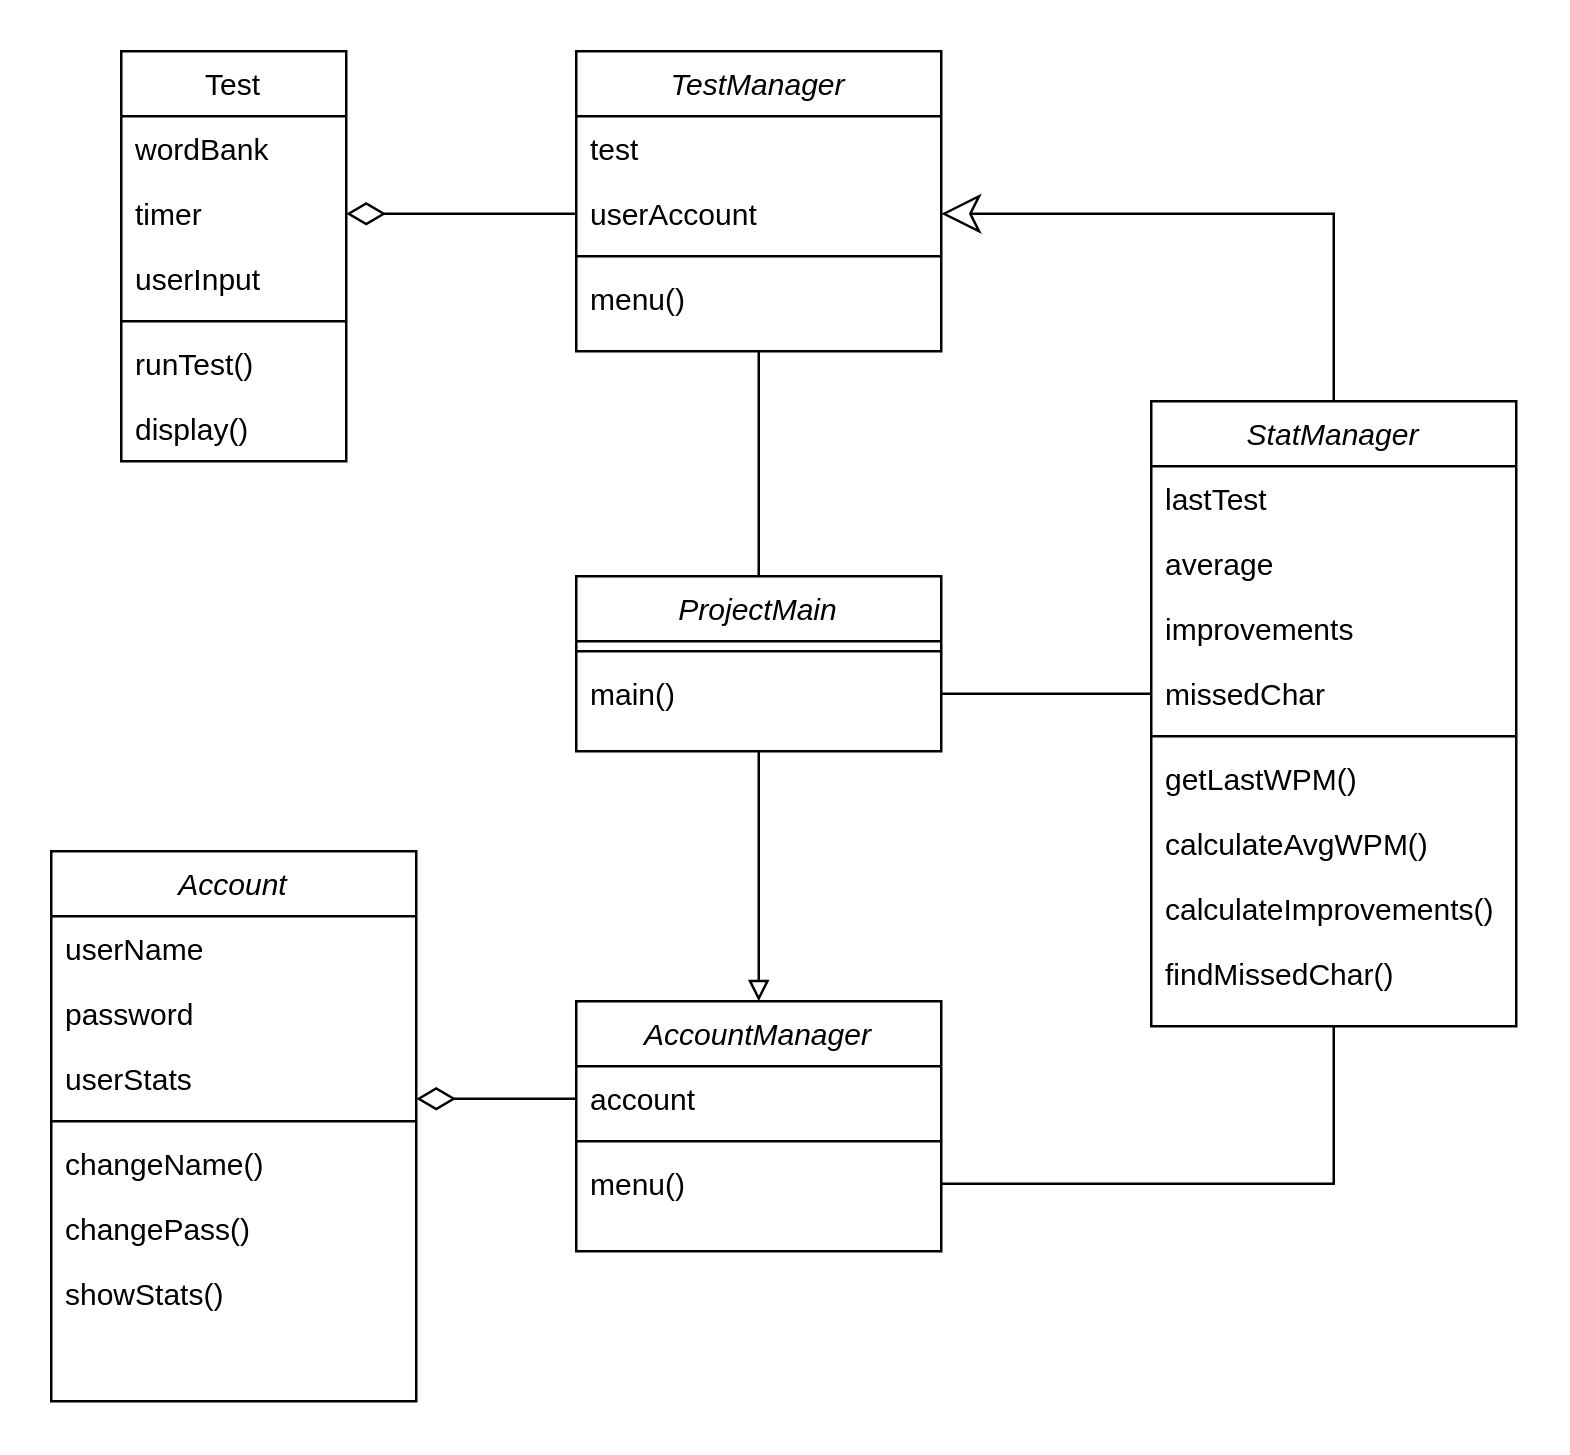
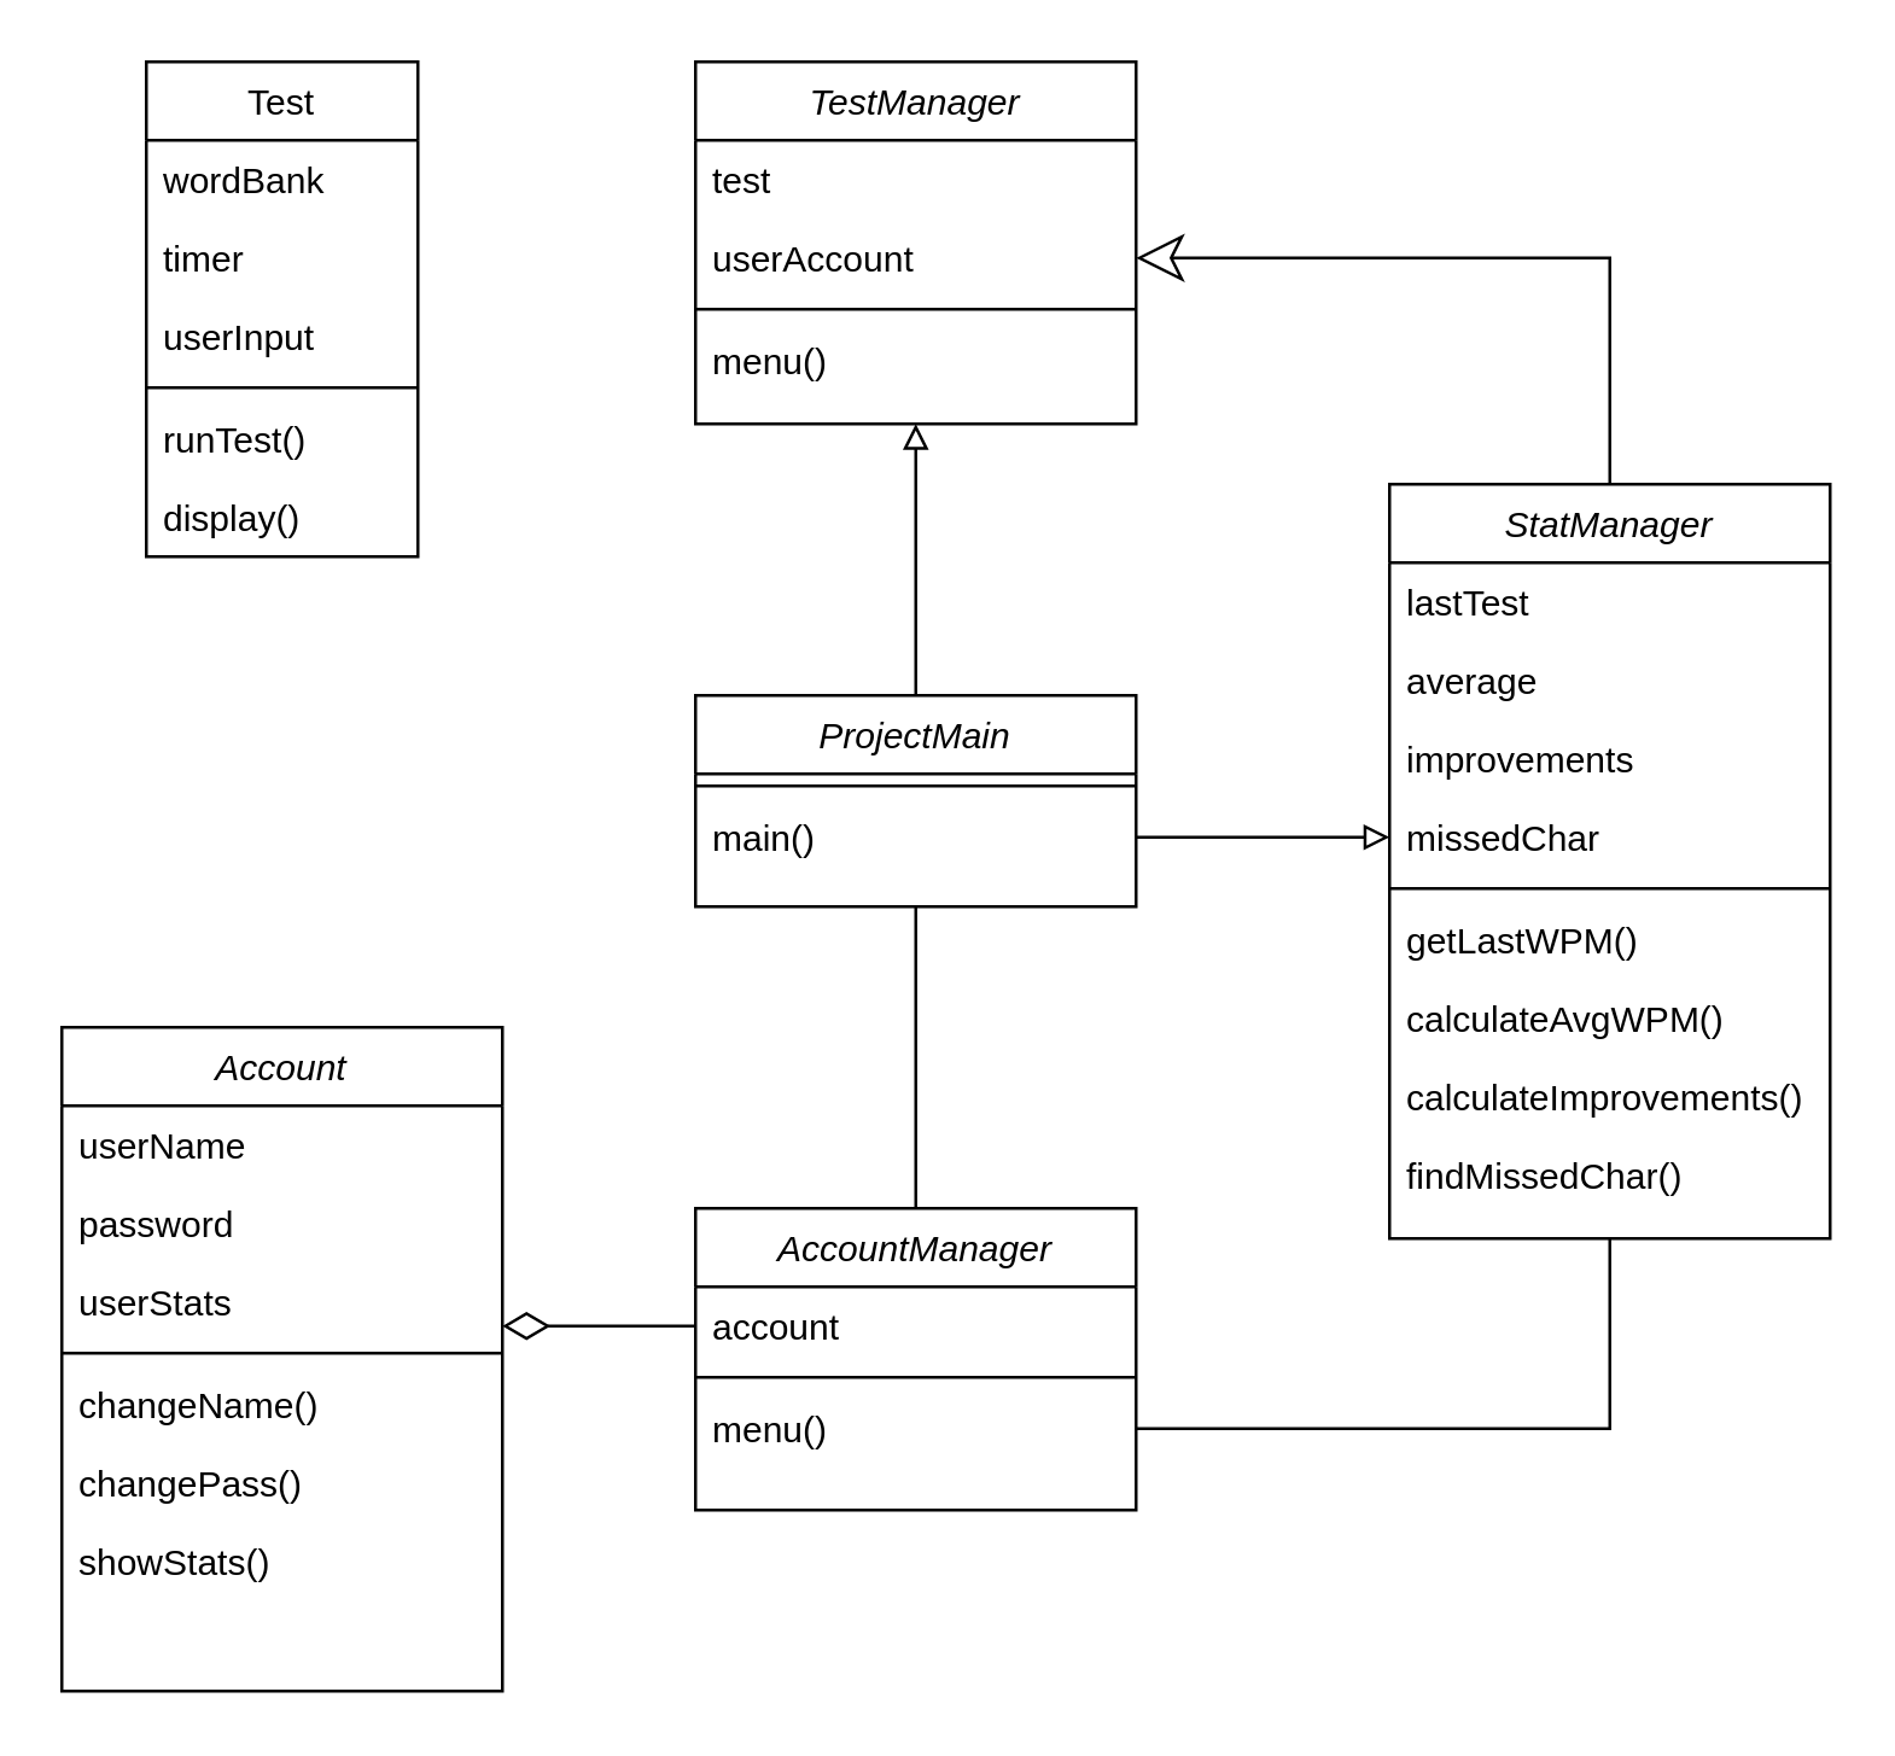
  <mxCell id="0" />
  <mxCell id="1" parent="0" />
  <mxCell id="2" value="TestManager" style="swimlane;fontStyle=2;align=center;verticalAlign=top;childLayout=stackLayout;horizontal=1;startSize=26;horizontalStack=0;resizeParent=1;resizeLast=0;collapsible=1;marginBottom=0;rounded=0;shadow=0;strokeWidth=1;" parent="1" vertex="1"><mxGeometry x="230" y="20" width="146" height="120" as="geometry"><mxRectangle x="230" y="140" width="160" height="26" as="alternateBounds" /></mxGeometry></mxCell>
  <mxCell id="3" value="test" style="text;align=left;verticalAlign=top;spacingLeft=4;spacingRight=4;overflow=hidden;rotatable=0;points=[[0,0.5],[1,0.5]];portConstraint=eastwest;" parent="2" vertex="1"><mxGeometry y="26" width="146" height="26" as="geometry" /></mxCell>
  <mxCell id="4" value="userAccount" style="text;align=left;verticalAlign=top;spacingLeft=4;spacingRight=4;overflow=hidden;rotatable=0;points=[[0,0.5],[1,0.5]];portConstraint=eastwest;rounded=0;shadow=0;html=0;" parent="2" vertex="1"><mxGeometry y="52" width="146" height="26" as="geometry" /></mxCell>
  <mxCell id="5" value="" style="line;html=1;strokeWidth=1;align=left;verticalAlign=middle;spacingTop=-1;spacingLeft=3;spacingRight=3;rotatable=0;labelPosition=right;points=[];portConstraint=eastwest;" parent="2" vertex="1"><mxGeometry y="78" width="146" height="8" as="geometry" /></mxCell>
  <mxCell id="6" value="menu()" style="text;align=left;verticalAlign=top;spacingLeft=4;spacingRight=4;overflow=hidden;rotatable=0;points=[[0,0.5],[1,0.5]];portConstraint=eastwest;rounded=0;shadow=0;html=0;" vertex="1" parent="2"><mxGeometry y="86" width="146" height="26" as="geometry" /></mxCell>
  <mxCell id="7" value="Test" style="swimlane;fontStyle=0;align=center;verticalAlign=top;childLayout=stackLayout;horizontal=1;startSize=26;horizontalStack=0;resizeParent=1;resizeLast=0;collapsible=1;marginBottom=0;rounded=0;shadow=0;strokeWidth=1;" parent="1" vertex="1"><mxGeometry x="48" y="20" width="90" height="164" as="geometry"><mxRectangle x="550" y="140" width="160" height="26" as="alternateBounds" /></mxGeometry></mxCell>
  <mxCell id="8" value="wordBank" style="text;align=left;verticalAlign=top;spacingLeft=4;spacingRight=4;overflow=hidden;rotatable=0;points=[[0,0.5],[1,0.5]];portConstraint=eastwest;" parent="7" vertex="1"><mxGeometry y="26" width="90" height="26" as="geometry" /></mxCell>
  <mxCell id="9" value="timer" style="text;align=left;verticalAlign=top;spacingLeft=4;spacingRight=4;overflow=hidden;rotatable=0;points=[[0,0.5],[1,0.5]];portConstraint=eastwest;rounded=0;shadow=0;html=0;" parent="7" vertex="1"><mxGeometry y="52" width="90" height="26" as="geometry" /></mxCell>
  <mxCell id="10" value="userInput" style="text;align=left;verticalAlign=top;spacingLeft=4;spacingRight=4;overflow=hidden;rotatable=0;points=[[0,0.5],[1,0.5]];portConstraint=eastwest;rounded=0;shadow=0;html=0;" parent="7" vertex="1"><mxGeometry y="78" width="90" height="26" as="geometry" /></mxCell>
  <mxCell id="11" value="" style="line;html=1;strokeWidth=1;align=left;verticalAlign=middle;spacingTop=-1;spacingLeft=3;spacingRight=3;rotatable=0;labelPosition=right;points=[];portConstraint=eastwest;" parent="7" vertex="1"><mxGeometry y="104" width="90" height="8" as="geometry" /></mxCell>
  <mxCell id="12" value="runTest()" style="text;align=left;verticalAlign=top;spacingLeft=4;spacingRight=4;overflow=hidden;rotatable=0;points=[[0,0.5],[1,0.5]];portConstraint=eastwest;" parent="7" vertex="1"><mxGeometry y="112" width="90" height="26" as="geometry" /></mxCell>
  <mxCell id="13" value="display()" style="text;align=left;verticalAlign=top;spacingLeft=4;spacingRight=4;overflow=hidden;rotatable=0;points=[[0,0.5],[1,0.5]];portConstraint=eastwest;" parent="7" vertex="1"><mxGeometry y="138" width="90" height="26" as="geometry" /></mxCell>
  <mxCell id="14" style="edgeStyle=orthogonalEdgeStyle;rounded=0;orthogonalLoop=1;jettySize=auto;html=1;exitX=0.5;exitY=0;exitDx=0;exitDy=0;entryX=1;entryY=0.5;entryDx=0;entryDy=0;endArrow=classic;endFill=0;endSize=13;strokeWidth=1;" edge="1" parent="1" source="15" target="4"><mxGeometry relative="1" as="geometry" /></mxCell>
  <mxCell id="15" value="StatManager" style="swimlane;fontStyle=2;align=center;verticalAlign=top;childLayout=stackLayout;horizontal=1;startSize=26;horizontalStack=0;resizeParent=1;resizeLast=0;collapsible=1;marginBottom=0;rounded=0;shadow=0;strokeWidth=1;" vertex="1" parent="1"><mxGeometry x="460" y="160" width="146" height="250" as="geometry"><mxRectangle x="230" y="140" width="160" height="26" as="alternateBounds" /></mxGeometry></mxCell>
  <mxCell id="16" value="lastTest" style="text;align=left;verticalAlign=top;spacingLeft=4;spacingRight=4;overflow=hidden;rotatable=0;points=[[0,0.5],[1,0.5]];portConstraint=eastwest;" vertex="1" parent="15"><mxGeometry y="26" width="146" height="26" as="geometry" /></mxCell>
  <mxCell id="17" value="average" style="text;align=left;verticalAlign=top;spacingLeft=4;spacingRight=4;overflow=hidden;rotatable=0;points=[[0,0.5],[1,0.5]];portConstraint=eastwest;rounded=0;shadow=0;html=0;" vertex="1" parent="15"><mxGeometry y="52" width="146" height="26" as="geometry" /></mxCell>
  <mxCell id="18" value="improvements&#10;" style="text;align=left;verticalAlign=top;spacingLeft=4;spacingRight=4;overflow=hidden;rotatable=0;points=[[0,0.5],[1,0.5]];portConstraint=eastwest;rounded=0;shadow=0;html=0;" vertex="1" parent="15"><mxGeometry y="78" width="146" height="26" as="geometry" /></mxCell>
  <mxCell id="19" value="missedChar" style="text;align=left;verticalAlign=top;spacingLeft=4;spacingRight=4;overflow=hidden;rotatable=0;points=[[0,0.5],[1,0.5]];portConstraint=eastwest;rounded=0;shadow=0;html=0;" vertex="1" parent="15"><mxGeometry y="104" width="146" height="26" as="geometry" /></mxCell>
  <mxCell id="20" value="" style="line;html=1;strokeWidth=1;align=left;verticalAlign=middle;spacingTop=-1;spacingLeft=3;spacingRight=3;rotatable=0;labelPosition=right;points=[];portConstraint=eastwest;" vertex="1" parent="15"><mxGeometry y="130" width="146" height="8" as="geometry" /></mxCell>
  <mxCell id="21" value="getLastWPM()" style="text;align=left;verticalAlign=top;spacingLeft=4;spacingRight=4;overflow=hidden;rotatable=0;points=[[0,0.5],[1,0.5]];portConstraint=eastwest;rounded=0;shadow=0;html=0;" vertex="1" parent="15"><mxGeometry y="138" width="146" height="26" as="geometry" /></mxCell>
  <mxCell id="22" value="calculateAvgWPM()" style="text;align=left;verticalAlign=top;spacingLeft=4;spacingRight=4;overflow=hidden;rotatable=0;points=[[0,0.5],[1,0.5]];portConstraint=eastwest;rounded=0;shadow=0;html=0;" vertex="1" parent="15"><mxGeometry y="164" width="146" height="26" as="geometry" /></mxCell>
  <mxCell id="23" value="calculateImprovements()" style="text;align=left;verticalAlign=top;spacingLeft=4;spacingRight=4;overflow=hidden;rotatable=0;points=[[0,0.5],[1,0.5]];portConstraint=eastwest;rounded=0;shadow=0;html=0;" vertex="1" parent="15"><mxGeometry y="190" width="146" height="26" as="geometry" /></mxCell>
  <mxCell id="24" value="findMissedChar()" style="text;align=left;verticalAlign=top;spacingLeft=4;spacingRight=4;overflow=hidden;rotatable=0;points=[[0,0.5],[1,0.5]];portConstraint=eastwest;rounded=0;shadow=0;html=0;" vertex="1" parent="15"><mxGeometry y="216" width="146" height="26" as="geometry" /></mxCell>
  <mxCell id="25" value="AccountManager" style="swimlane;fontStyle=2;align=center;verticalAlign=top;childLayout=stackLayout;horizontal=1;startSize=26;horizontalStack=0;resizeParent=1;resizeLast=0;collapsible=1;marginBottom=0;rounded=0;shadow=0;strokeWidth=1;" vertex="1" parent="1"><mxGeometry x="230" y="400" width="146" height="100" as="geometry"><mxRectangle x="230" y="140" width="160" height="26" as="alternateBounds" /></mxGeometry></mxCell>
  <mxCell id="26" value="account" style="text;align=left;verticalAlign=top;spacingLeft=4;spacingRight=4;overflow=hidden;rotatable=0;points=[[0,0.5],[1,0.5]];portConstraint=eastwest;" vertex="1" parent="25"><mxGeometry y="26" width="146" height="26" as="geometry" /></mxCell>
  <mxCell id="27" value="" style="line;html=1;strokeWidth=1;align=left;verticalAlign=middle;spacingTop=-1;spacingLeft=3;spacingRight=3;rotatable=0;labelPosition=right;points=[];portConstraint=eastwest;" vertex="1" parent="25"><mxGeometry y="52" width="146" height="8" as="geometry" /></mxCell>
  <mxCell id="28" value="menu()" style="text;align=left;verticalAlign=top;spacingLeft=4;spacingRight=4;overflow=hidden;rotatable=0;points=[[0,0.5],[1,0.5]];portConstraint=eastwest;rounded=0;shadow=0;html=0;" vertex="1" parent="25"><mxGeometry y="60" width="146" height="26" as="geometry" /></mxCell>
  <mxCell id="29" value="Account" style="swimlane;fontStyle=2;align=center;verticalAlign=top;childLayout=stackLayout;horizontal=1;startSize=26;horizontalStack=0;resizeParent=1;resizeLast=0;collapsible=1;marginBottom=0;rounded=0;shadow=0;strokeWidth=1;" vertex="1" parent="1"><mxGeometry x="20" y="340" width="146" height="220" as="geometry"><mxRectangle x="230" y="140" width="160" height="26" as="alternateBounds" /></mxGeometry></mxCell>
  <mxCell id="30" value="userName&#10;" style="text;align=left;verticalAlign=top;spacingLeft=4;spacingRight=4;overflow=hidden;rotatable=0;points=[[0,0.5],[1,0.5]];portConstraint=eastwest;" vertex="1" parent="29"><mxGeometry y="26" width="146" height="26" as="geometry" /></mxCell>
  <mxCell id="31" value="password" style="text;align=left;verticalAlign=top;spacingLeft=4;spacingRight=4;overflow=hidden;rotatable=0;points=[[0,0.5],[1,0.5]];portConstraint=eastwest;rounded=0;shadow=0;html=0;" vertex="1" parent="29"><mxGeometry y="52" width="146" height="26" as="geometry" /></mxCell>
  <mxCell id="32" value="userStats" style="text;align=left;verticalAlign=top;spacingLeft=4;spacingRight=4;overflow=hidden;rotatable=0;points=[[0,0.5],[1,0.5]];portConstraint=eastwest;rounded=0;shadow=0;html=0;" vertex="1" parent="29"><mxGeometry y="78" width="146" height="26" as="geometry" /></mxCell>
  <mxCell id="33" value="" style="line;html=1;strokeWidth=1;align=left;verticalAlign=middle;spacingTop=-1;spacingLeft=3;spacingRight=3;rotatable=0;labelPosition=right;points=[];portConstraint=eastwest;" vertex="1" parent="29"><mxGeometry y="104" width="146" height="8" as="geometry" /></mxCell>
  <mxCell id="34" value="changeName()" style="text;align=left;verticalAlign=top;spacingLeft=4;spacingRight=4;overflow=hidden;rotatable=0;points=[[0,0.5],[1,0.5]];portConstraint=eastwest;rounded=0;shadow=0;html=0;" vertex="1" parent="29"><mxGeometry y="112" width="146" height="26" as="geometry" /></mxCell>
  <mxCell id="35" value="changePass()" style="text;align=left;verticalAlign=top;spacingLeft=4;spacingRight=4;overflow=hidden;rotatable=0;points=[[0,0.5],[1,0.5]];portConstraint=eastwest;rounded=0;shadow=0;html=0;" vertex="1" parent="29"><mxGeometry y="138" width="146" height="26" as="geometry" /></mxCell>
  <mxCell id="36" value="showStats()" style="text;align=left;verticalAlign=top;spacingLeft=4;spacingRight=4;overflow=hidden;rotatable=0;points=[[0,0.5],[1,0.5]];portConstraint=eastwest;rounded=0;shadow=0;html=0;" vertex="1" parent="29"><mxGeometry y="164" width="146" height="26" as="geometry" /></mxCell>
- <mxCell id="37" style="edgeStyle=orthogonalEdgeStyle;rounded=0;orthogonalLoop=1;jettySize=auto;html=1;exitX=0.5;exitY=0;exitDx=0;exitDy=0;entryX=0.5;entryY=1;entryDx=0;entryDy=0;endArrow=none;endFill=0;" edge="1" parent="1" source="39" target="2"><mxGeometry relative="1" as="geometry" /></mxCell>
- <mxCell id="38" style="edgeStyle=orthogonalEdgeStyle;rounded=0;orthogonalLoop=1;jettySize=auto;html=1;exitX=0.5;exitY=1;exitDx=0;exitDy=0;entryX=0.5;entryY=0;entryDx=0;entryDy=0;endArrow=block;endFill=0;" edge="1" parent="1" source="39" target="25"><mxGeometry relative="1" as="geometry" /></mxCell>
+ <mxCell id="37" style="edgeStyle=orthogonalEdgeStyle;rounded=0;orthogonalLoop=1;jettySize=auto;html=1;exitX=0.5;exitY=0;exitDx=0;exitDy=0;entryX=0.5;entryY=1;entryDx=0;entryDy=0;endArrow=block;endFill=0;" edge="1" parent="1" source="39" target="2"><mxGeometry relative="1" as="geometry" /></mxCell>
+ <mxCell id="38" style="edgeStyle=orthogonalEdgeStyle;rounded=0;orthogonalLoop=1;jettySize=auto;html=1;exitX=0.5;exitY=1;exitDx=0;exitDy=0;entryX=0.5;entryY=0;entryDx=0;entryDy=0;endArrow=none;endFill=0;" edge="1" parent="1" source="39" target="25"><mxGeometry relative="1" as="geometry" /></mxCell>
  <mxCell id="39" value="ProjectMain" style="swimlane;fontStyle=2;align=center;verticalAlign=top;childLayout=stackLayout;horizontal=1;startSize=26;horizontalStack=0;resizeParent=1;resizeLast=0;collapsible=1;marginBottom=0;rounded=0;shadow=0;strokeWidth=1;" vertex="1" parent="1"><mxGeometry x="230" y="230" width="146" height="70" as="geometry"><mxRectangle x="230" y="140" width="160" height="26" as="alternateBounds" /></mxGeometry></mxCell>
  <mxCell id="40" value="" style="line;html=1;strokeWidth=1;align=left;verticalAlign=middle;spacingTop=-1;spacingLeft=3;spacingRight=3;rotatable=0;labelPosition=right;points=[];portConstraint=eastwest;" vertex="1" parent="39"><mxGeometry y="26" width="146" height="8" as="geometry" /></mxCell>
  <mxCell id="41" value="main()" style="text;align=left;verticalAlign=top;spacingLeft=4;spacingRight=4;overflow=hidden;rotatable=0;points=[[0,0.5],[1,0.5]];portConstraint=eastwest;rounded=0;shadow=0;html=0;" vertex="1" parent="39"><mxGeometry y="34" width="146" height="26" as="geometry" /></mxCell>
- <mxCell id="42" style="edgeStyle=orthogonalEdgeStyle;rounded=0;orthogonalLoop=1;jettySize=auto;html=1;exitX=1;exitY=0.5;exitDx=0;exitDy=0;entryX=0;entryY=0.5;entryDx=0;entryDy=0;endArrow=none;endFill=0;" edge="1" parent="1" source="41" target="19"><mxGeometry relative="1" as="geometry" /></mxCell>
- <mxCell id="43" style="edgeStyle=orthogonalEdgeStyle;rounded=0;orthogonalLoop=1;jettySize=auto;html=1;exitX=0;exitY=0.5;exitDx=0;exitDy=0;entryX=1;entryY=0.5;entryDx=0;entryDy=0;endArrow=diamondThin;endFill=0;strokeWidth=1;endSize=13;" edge="1" parent="1" source="4" target="9"><mxGeometry relative="1" as="geometry" /></mxCell>
+ <mxCell id="42" style="edgeStyle=orthogonalEdgeStyle;rounded=0;orthogonalLoop=1;jettySize=auto;html=1;exitX=1;exitY=0.5;exitDx=0;exitDy=0;entryX=0;entryY=0.5;entryDx=0;entryDy=0;endArrow=block;endFill=0;" edge="1" parent="1" source="41" target="19"><mxGeometry relative="1" as="geometry" /></mxCell>
  <mxCell id="44" style="edgeStyle=orthogonalEdgeStyle;rounded=0;orthogonalLoop=1;jettySize=auto;html=1;exitX=0;exitY=0.5;exitDx=0;exitDy=0;endArrow=diamondThin;endFill=0;endSize=13;strokeWidth=1;" edge="1" parent="1" source="26"><mxGeometry relative="1" as="geometry"><mxPoint x="166" y="439" as="targetPoint" /></mxGeometry></mxCell>
  <mxCell id="45" style="edgeStyle=orthogonalEdgeStyle;rounded=0;orthogonalLoop=1;jettySize=auto;html=1;exitX=1;exitY=0.5;exitDx=0;exitDy=0;entryX=0.5;entryY=1;entryDx=0;entryDy=0;endArrow=none;endFill=0;endSize=13;strokeWidth=1;" edge="1" parent="1" source="28" target="15"><mxGeometry relative="1" as="geometry" /></mxCell>
